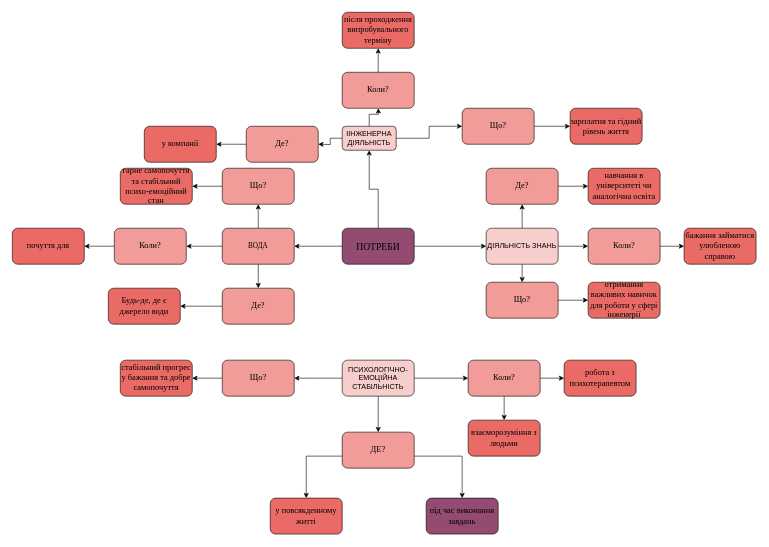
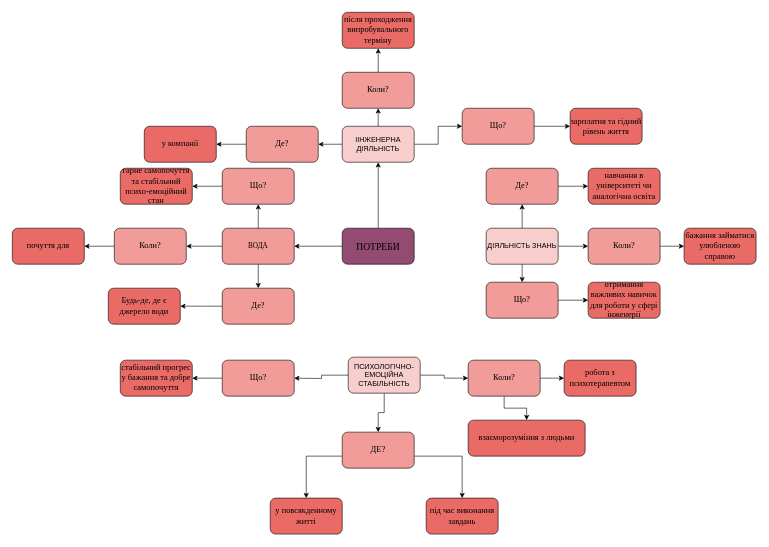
  <mxCell id="0" />
  <mxCell id="1" parent="0" />
  <mxCell id="2" style="edgeStyle=orthogonalEdgeStyle;rounded=0;orthogonalLoop=1;jettySize=auto;html=1;entryX=0.5;entryY=1;entryDx=0;entryDy=0;" edge="1" parent="1" source="5" target="17"><mxGeometry relative="1" as="geometry"><mxPoint x="630" y="340" as="targetPoint" /></mxGeometry></mxCell>
- <mxCell id="3" style="edgeStyle=orthogonalEdgeStyle;rounded=0;orthogonalLoop=1;jettySize=auto;html=1;entryX=0;entryY=0.5;entryDx=0;entryDy=0;" edge="1" parent="1" source="5" target="21"><mxGeometry relative="1" as="geometry"><mxPoint x="730" y="410" as="targetPoint" /></mxGeometry></mxCell>
  <mxCell id="4" style="edgeStyle=orthogonalEdgeStyle;rounded=0;orthogonalLoop=1;jettySize=auto;html=1;" edge="1" parent="1" source="5" target="13"><mxGeometry relative="1" as="geometry"><mxPoint x="520" y="410" as="targetPoint" /></mxGeometry></mxCell>
  <mxCell id="5" value="&lt;font size=&quot;3&quot; face=&quot;Times New Roman&quot;&gt;ПОТРЕБИ&lt;/font&gt;" style="rounded=1;whiteSpace=wrap;html=1;fillColor=#944B72;" vertex="1" parent="1"><mxGeometry x="570" y="380" width="120" height="60" as="geometry" /></mxCell>
  <mxCell id="6" style="edgeStyle=orthogonalEdgeStyle;rounded=0;orthogonalLoop=1;jettySize=auto;html=1;fontFamily=Times New Roman;fontSize=14;" edge="1" parent="1" source="9" target="24"><mxGeometry relative="1" as="geometry"><mxPoint x="630" y="580" as="targetPoint" /></mxGeometry></mxCell>
  <mxCell id="7" style="edgeStyle=orthogonalEdgeStyle;rounded=0;orthogonalLoop=1;jettySize=auto;html=1;fontFamily=Times New Roman;fontSize=14;" edge="1" parent="1" source="9"><mxGeometry relative="1" as="geometry"><mxPoint x="490" y="630" as="targetPoint" /></mxGeometry></mxCell>
  <mxCell id="8" style="edgeStyle=orthogonalEdgeStyle;rounded=0;orthogonalLoop=1;jettySize=auto;html=1;fontFamily=Times New Roman;fontSize=14;entryX=0;entryY=0.5;entryDx=0;entryDy=0;" edge="1" parent="1" source="9" target="40"><mxGeometry relative="1" as="geometry"><mxPoint x="760" y="630" as="targetPoint" /></mxGeometry></mxCell>
- <mxCell id="9" value="ПСИХОЛОГІЧНО-ЕМОЦІЙНА СТАБІЛЬНІСТЬ" style="rounded=1;whiteSpace=wrap;html=1;fillColor=#F8CECC;" vertex="1" parent="1"><mxGeometry x="570" y="600" width="120" height="60" as="geometry" /></mxCell>
+ <mxCell id="9" value="ПСИХОЛОГІЧНО-ЕМОЦІЙНА СТАБІЛЬНІСТЬ" style="rounded=1;whiteSpace=wrap;html=1;fillColor=#F8CECC;" vertex="1" parent="1"><mxGeometry x="580" y="595" width="120" height="60" as="geometry" /></mxCell>
  <mxCell id="10" style="edgeStyle=orthogonalEdgeStyle;rounded=0;orthogonalLoop=1;jettySize=auto;html=1;fontFamily=Times New Roman;fontSize=14;" edge="1" parent="1" source="13" target="28"><mxGeometry relative="1" as="geometry"><mxPoint x="310" y="410" as="targetPoint" /></mxGeometry></mxCell>
  <mxCell id="11" style="edgeStyle=orthogonalEdgeStyle;rounded=0;orthogonalLoop=1;jettySize=auto;html=1;fontFamily=Times New Roman;fontSize=14;" edge="1" parent="1" source="13" target="31"><mxGeometry relative="1" as="geometry"><mxPoint x="430" y="480" as="targetPoint" /></mxGeometry></mxCell>
  <mxCell id="12" style="edgeStyle=orthogonalEdgeStyle;rounded=0;orthogonalLoop=1;jettySize=auto;html=1;fontFamily=Times New Roman;fontSize=14;" edge="1" parent="1" source="13" target="33"><mxGeometry relative="1" as="geometry"><mxPoint x="430" y="340" as="targetPoint" /></mxGeometry></mxCell>
  <mxCell id="13" value="&lt;font face=&quot;Times New Roman&quot;&gt;ВОДА&lt;/font&gt;" style="rounded=1;whiteSpace=wrap;html=1;fillColor=#f19c99;" vertex="1" parent="1"><mxGeometry x="370" y="380" width="120" height="60" as="geometry" /></mxCell>
  <mxCell id="14" style="edgeStyle=orthogonalEdgeStyle;rounded=0;orthogonalLoop=1;jettySize=auto;html=1;fontFamily=Times New Roman;fontSize=14;" edge="1" parent="1" source="17"><mxGeometry relative="1" as="geometry"><mxPoint x="530" y="240" as="targetPoint" /></mxGeometry></mxCell>
  <mxCell id="15" style="edgeStyle=orthogonalEdgeStyle;rounded=0;orthogonalLoop=1;jettySize=auto;html=1;fontFamily=Times New Roman;fontSize=14;" edge="1" parent="1" source="17"><mxGeometry relative="1" as="geometry"><mxPoint x="630" y="180" as="targetPoint" /></mxGeometry></mxCell>
  <mxCell id="16" style="edgeStyle=orthogonalEdgeStyle;rounded=0;orthogonalLoop=1;jettySize=auto;html=1;fontFamily=Times New Roman;fontSize=14;" edge="1" parent="1" source="17" target="54"><mxGeometry relative="1" as="geometry"><mxPoint x="740" y="240" as="targetPoint" /></mxGeometry></mxCell>
- <mxCell id="17" value="ІІНЖЕНЕРНА ДІЯЛЬНІСТЬ" style="rounded=1;whiteSpace=wrap;html=1;fillColor=#F8CECC;" vertex="1" parent="1"><mxGeometry x="570" y="210" width="90" height="40" as="geometry" /></mxCell>
+ <mxCell id="17" value="ІІНЖЕНЕРНА ДІЯЛЬНІСТЬ" style="rounded=1;whiteSpace=wrap;html=1;fillColor=#F8CECC;" vertex="1" parent="1"><mxGeometry x="570" y="210" width="120" height="60" as="geometry" /></mxCell>
  <mxCell id="18" style="edgeStyle=orthogonalEdgeStyle;rounded=0;orthogonalLoop=1;jettySize=auto;html=1;fontFamily=Times New Roman;fontSize=14;" edge="1" parent="1" source="21"><mxGeometry relative="1" as="geometry"><mxPoint x="870" y="340" as="targetPoint" /></mxGeometry></mxCell>
  <mxCell id="19" style="edgeStyle=orthogonalEdgeStyle;rounded=0;orthogonalLoop=1;jettySize=auto;html=1;fontFamily=Times New Roman;fontSize=14;" edge="1" parent="1" source="21"><mxGeometry relative="1" as="geometry"><mxPoint x="980" y="410" as="targetPoint" /></mxGeometry></mxCell>
  <mxCell id="20" style="edgeStyle=orthogonalEdgeStyle;rounded=0;orthogonalLoop=1;jettySize=auto;html=1;fontFamily=Times New Roman;fontSize=14;" edge="1" parent="1" source="21"><mxGeometry relative="1" as="geometry"><mxPoint x="870" y="470" as="targetPoint" /></mxGeometry></mxCell>
  <mxCell id="21" value="ДІЯЛЬНІСТЬ ЗНАНЬ" style="rounded=1;whiteSpace=wrap;html=1;fillColor=#F8CECC;" vertex="1" parent="1"><mxGeometry x="810" y="380" width="120" height="60" as="geometry" /></mxCell>
  <mxCell id="22" style="edgeStyle=orthogonalEdgeStyle;rounded=0;orthogonalLoop=1;jettySize=auto;html=1;fontFamily=Times New Roman;fontSize=14;entryX=0.5;entryY=0;entryDx=0;entryDy=0;" edge="1" parent="1" source="24" target="26"><mxGeometry relative="1" as="geometry"><mxPoint x="740" y="671.6" as="targetPoint" /><Array as="points"><mxPoint x="770" y="760" /></Array></mxGeometry></mxCell>
  <mxCell id="23" style="edgeStyle=orthogonalEdgeStyle;rounded=0;orthogonalLoop=1;jettySize=auto;html=1;fontFamily=Times New Roman;fontSize=14;" edge="1" parent="1" source="24" target="25"><mxGeometry relative="1" as="geometry"><mxPoint x="520" y="670" as="targetPoint" /><Array as="points"><mxPoint x="510" y="760" /></Array></mxGeometry></mxCell>
  <mxCell id="24" value="ДЕ?" style="rounded=1;whiteSpace=wrap;html=1;fontFamily=Times New Roman;fontSize=14;fillColor=#F19C99;" vertex="1" parent="1"><mxGeometry x="570" y="720" width="120" height="60" as="geometry" /></mxCell>
  <mxCell id="25" value="у повсякденному житті" style="rounded=1;whiteSpace=wrap;html=1;fontFamily=Times New Roman;fontSize=14;fillColor=#EA6B66;" vertex="1" parent="1"><mxGeometry x="450" y="830" width="120" height="60" as="geometry" /></mxCell>
- <mxCell id="26" value="під час виконання завдань" style="rounded=1;whiteSpace=wrap;html=1;fontFamily=Times New Roman;fontSize=14;fillColor=#944b72;" vertex="1" parent="1"><mxGeometry x="710" y="830" width="120" height="60" as="geometry" /></mxCell>
+ <mxCell id="26" value="під час виконання завдань" style="rounded=1;whiteSpace=wrap;html=1;fontFamily=Times New Roman;fontSize=14;fillColor=#EA6B66;" vertex="1" parent="1"><mxGeometry x="710" y="830" width="120" height="60" as="geometry" /></mxCell>
  <mxCell id="27" style="edgeStyle=orthogonalEdgeStyle;rounded=0;orthogonalLoop=1;jettySize=auto;html=1;fontFamily=Times New Roman;fontSize=14;" edge="1" parent="1" source="28" target="29"><mxGeometry relative="1" as="geometry"><mxPoint x="150" y="410" as="targetPoint" /></mxGeometry></mxCell>
  <mxCell id="28" value="Коли?" style="rounded=1;whiteSpace=wrap;html=1;fontFamily=Times New Roman;fontSize=14;fillColor=#F19C99;" vertex="1" parent="1"><mxGeometry x="190" y="380" width="120" height="60" as="geometry" /></mxCell>
  <mxCell id="29" value="почуття для" style="rounded=1;whiteSpace=wrap;html=1;fontFamily=Times New Roman;fontSize=14;fillColor=#EA6B66;" vertex="1" parent="1"><mxGeometry x="20" y="380" width="120" height="60" as="geometry" /></mxCell>
  <mxCell id="30" style="edgeStyle=orthogonalEdgeStyle;rounded=0;orthogonalLoop=1;jettySize=auto;html=1;fontFamily=Times New Roman;fontSize=14;" edge="1" parent="1" source="31"><mxGeometry relative="1" as="geometry"><mxPoint x="300" y="510" as="targetPoint" /></mxGeometry></mxCell>
  <mxCell id="31" value="Де?" style="rounded=1;whiteSpace=wrap;html=1;fontFamily=Times New Roman;fontSize=14;fillColor=#F19C99;" vertex="1" parent="1"><mxGeometry x="370" y="480" width="120" height="60" as="geometry" /></mxCell>
  <mxCell id="32" style="edgeStyle=orthogonalEdgeStyle;rounded=0;orthogonalLoop=1;jettySize=auto;html=1;fontFamily=Times New Roman;fontSize=14;" edge="1" parent="1" source="33" target="34"><mxGeometry relative="1" as="geometry"><mxPoint x="330" y="310" as="targetPoint" /></mxGeometry></mxCell>
  <mxCell id="33" value="Що?" style="rounded=1;whiteSpace=wrap;html=1;fontFamily=Times New Roman;fontSize=14;fillColor=#F19C99;" vertex="1" parent="1"><mxGeometry x="370" y="280" width="120" height="60" as="geometry" /></mxCell>
  <mxCell id="34" value="гарне самопочуття та стабільний психо-емоційний стан" style="rounded=1;whiteSpace=wrap;html=1;fontFamily=Times New Roman;fontSize=14;fillColor=#EA6B66;" vertex="1" parent="1"><mxGeometry x="200" y="280" width="120" height="60" as="geometry" /></mxCell>
  <mxCell id="35" value="Будь-де, де є джерело води" style="rounded=1;whiteSpace=wrap;html=1;fontFamily=Times New Roman;fontSize=14;fillColor=#EA6B66;" vertex="1" parent="1"><mxGeometry x="180" y="480" width="120" height="60" as="geometry" /></mxCell>
  <mxCell id="36" style="edgeStyle=orthogonalEdgeStyle;rounded=0;orthogonalLoop=1;jettySize=auto;html=1;fontFamily=Times New Roman;fontSize=14;" edge="1" parent="1" source="37" target="43"><mxGeometry relative="1" as="geometry"><mxPoint x="330" y="630" as="targetPoint" /></mxGeometry></mxCell>
  <mxCell id="37" value="Що?" style="rounded=1;whiteSpace=wrap;html=1;fontFamily=Times New Roman;fontSize=14;fillColor=#F19C99;" vertex="1" parent="1"><mxGeometry x="370" y="600" width="120" height="60" as="geometry" /></mxCell>
  <mxCell id="38" style="edgeStyle=orthogonalEdgeStyle;rounded=0;orthogonalLoop=1;jettySize=auto;html=1;fontFamily=Times New Roman;fontSize=14;" edge="1" parent="1" source="40"><mxGeometry relative="1" as="geometry"><mxPoint x="940" y="630" as="targetPoint" /></mxGeometry></mxCell>
  <mxCell id="39" style="edgeStyle=orthogonalEdgeStyle;rounded=0;orthogonalLoop=1;jettySize=auto;html=1;fontFamily=Times New Roman;fontSize=14;entryX=0.5;entryY=0;entryDx=0;entryDy=0;" edge="1" parent="1" source="40" target="42"><mxGeometry relative="1" as="geometry"><mxPoint x="820" y="700" as="targetPoint" /></mxGeometry></mxCell>
  <mxCell id="40" value="Коли?" style="rounded=1;whiteSpace=wrap;html=1;fontFamily=Times New Roman;fontSize=14;fillColor=#F19C99;" vertex="1" parent="1"><mxGeometry x="780" y="600" width="120" height="60" as="geometry" /></mxCell>
  <mxCell id="41" value="робота з психотерапевтом" style="rounded=1;whiteSpace=wrap;html=1;fontFamily=Times New Roman;fontSize=14;fillColor=#EA6B66;" vertex="1" parent="1"><mxGeometry x="940" y="600" width="120" height="60" as="geometry" /></mxCell>
- <mxCell id="42" value="взаєморозуміння з людьми" style="rounded=1;whiteSpace=wrap;html=1;fontFamily=Times New Roman;fontSize=14;fillColor=#EA6B66;" vertex="1" parent="1"><mxGeometry x="780" y="700" width="120" height="60" as="geometry" /></mxCell>
+ <mxCell id="42" value="взаєморозуміння з людьми" style="rounded=1;whiteSpace=wrap;html=1;fontFamily=Times New Roman;fontSize=14;fillColor=#EA6B66;" vertex="1" parent="1"><mxGeometry x="780" y="700" width="195" height="60" as="geometry" /></mxCell>
  <mxCell id="43" value="стабільний прогрес у бажання та добре самопочуття" style="rounded=1;whiteSpace=wrap;html=1;fontFamily=Times New Roman;fontSize=14;fillColor=#EA6B66;" vertex="1" parent="1"><mxGeometry x="200" y="600" width="120" height="60" as="geometry" /></mxCell>
  <mxCell id="44" style="edgeStyle=orthogonalEdgeStyle;rounded=0;orthogonalLoop=1;jettySize=auto;html=1;fontFamily=Times New Roman;fontSize=14;" edge="1" parent="1" source="45" target="52"><mxGeometry relative="1" as="geometry"><mxPoint x="970" y="310" as="targetPoint" /></mxGeometry></mxCell>
  <mxCell id="45" value="Де?" style="rounded=1;whiteSpace=wrap;html=1;fontFamily=Times New Roman;fontSize=14;fillColor=#F19C99;" vertex="1" parent="1"><mxGeometry x="810" y="280" width="120" height="60" as="geometry" /></mxCell>
  <mxCell id="46" style="edgeStyle=orthogonalEdgeStyle;rounded=0;orthogonalLoop=1;jettySize=auto;html=1;fontFamily=Times New Roman;fontSize=14;" edge="1" parent="1" source="47" target="50"><mxGeometry relative="1" as="geometry"><mxPoint x="980" y="500" as="targetPoint" /></mxGeometry></mxCell>
  <mxCell id="47" value="Що?" style="rounded=1;whiteSpace=wrap;html=1;fontFamily=Times New Roman;fontSize=14;fillColor=#F19C99;" vertex="1" parent="1"><mxGeometry x="810" y="470" width="120" height="60" as="geometry" /></mxCell>
  <mxCell id="48" style="edgeStyle=orthogonalEdgeStyle;rounded=0;orthogonalLoop=1;jettySize=auto;html=1;fontFamily=Times New Roman;fontSize=14;" edge="1" parent="1" source="49" target="51"><mxGeometry relative="1" as="geometry"><mxPoint x="1140" y="410" as="targetPoint" /></mxGeometry></mxCell>
  <mxCell id="49" value="Коли?" style="rounded=1;whiteSpace=wrap;html=1;fontFamily=Times New Roman;fontSize=14;fillColor=#F19C99;" vertex="1" parent="1"><mxGeometry x="980" y="380" width="120" height="60" as="geometry" /></mxCell>
  <mxCell id="50" value="отримання важливих навичок для роботи у сфері інженерії" style="rounded=1;whiteSpace=wrap;html=1;fontFamily=Times New Roman;fontSize=14;fillColor=#EA6B66;" vertex="1" parent="1"><mxGeometry x="980" y="470" width="120" height="60" as="geometry" /></mxCell>
  <mxCell id="51" value="бажання займатися улюбленою справою" style="rounded=1;whiteSpace=wrap;html=1;fontFamily=Times New Roman;fontSize=14;fillColor=#EA6B66;" vertex="1" parent="1"><mxGeometry x="1140" y="380" width="120" height="60" as="geometry" /></mxCell>
  <mxCell id="52" value="навчання в університеті чи аналогічна освіта" style="rounded=1;whiteSpace=wrap;html=1;fontFamily=Times New Roman;fontSize=14;fillColor=#EA6B66;" vertex="1" parent="1"><mxGeometry x="980" y="280" width="120" height="60" as="geometry" /></mxCell>
  <mxCell id="53" style="edgeStyle=orthogonalEdgeStyle;rounded=0;orthogonalLoop=1;jettySize=auto;html=1;fontFamily=Times New Roman;fontSize=14;" edge="1" parent="1" source="54" target="59"><mxGeometry relative="1" as="geometry"><mxPoint x="930" y="210" as="targetPoint" /></mxGeometry></mxCell>
  <mxCell id="54" value="Що?" style="rounded=1;whiteSpace=wrap;html=1;fontFamily=Times New Roman;fontSize=14;fillColor=#F19C99;" vertex="1" parent="1"><mxGeometry x="770" y="180" width="120" height="60" as="geometry" /></mxCell>
  <mxCell id="55" style="edgeStyle=orthogonalEdgeStyle;rounded=0;orthogonalLoop=1;jettySize=auto;html=1;fontFamily=Times New Roman;fontSize=14;" edge="1" parent="1" source="56" target="61"><mxGeometry relative="1" as="geometry"><mxPoint x="630" y="80" as="targetPoint" /></mxGeometry></mxCell>
  <mxCell id="56" value="Коли?" style="rounded=1;whiteSpace=wrap;html=1;fontFamily=Times New Roman;fontSize=14;fillColor=#F19C99;" vertex="1" parent="1"><mxGeometry x="570" width="120" height="60" as="geometry" y="120" /></mxCell>
  <mxCell id="57" style="edgeStyle=orthogonalEdgeStyle;rounded=0;orthogonalLoop=1;jettySize=auto;html=1;fontFamily=Times New Roman;fontSize=14;" edge="1" parent="1" source="58" target="60"><mxGeometry relative="1" as="geometry"><mxPoint x="370" y="240" as="targetPoint" /></mxGeometry></mxCell>
  <mxCell id="58" value="Де?" style="rounded=1;whiteSpace=wrap;html=1;fontFamily=Times New Roman;fontSize=14;fillColor=#F19C99;" vertex="1" parent="1"><mxGeometry x="410" y="210" width="120" height="60" as="geometry" /></mxCell>
  <mxCell id="59" value="зарплатня та гідний рівень життя" style="rounded=1;whiteSpace=wrap;html=1;fontFamily=Times New Roman;fontSize=14;fillColor=#EA6B66;" vertex="1" parent="1"><mxGeometry x="950" y="180" width="120" height="60" as="geometry" /></mxCell>
  <mxCell id="60" value="у компанії" style="rounded=1;whiteSpace=wrap;html=1;fontFamily=Times New Roman;fontSize=14;fillColor=#EA6B66;" vertex="1" parent="1"><mxGeometry x="240" y="210" width="120" height="60" as="geometry" /></mxCell>
  <mxCell id="61" value="після проходження випробувального терміну" style="rounded=1;whiteSpace=wrap;html=1;fontFamily=Times New Roman;fontSize=14;fillColor=#EA6B66;" vertex="1" parent="1"><mxGeometry x="570" y="20" width="120" height="60" as="geometry" /></mxCell>
